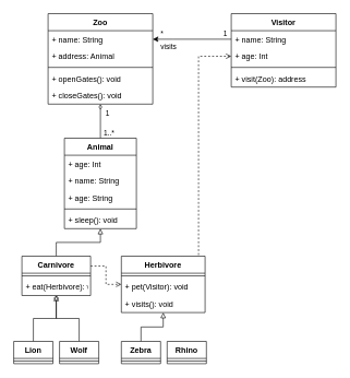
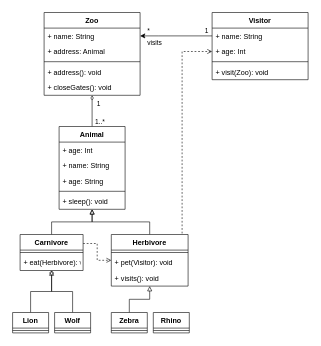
  <mxCell id="0" />
  <mxCell id="1" parent="0" />
  <mxCell id="2" value="Zoo" style="swimlane;fontStyle=1;align=center;verticalAlign=top;childLayout=stackLayout;horizontal=1;startSize=26;horizontalStack=0;resizeParent=1;resizeParentMax=0;resizeLast=0;collapsible=1;marginBottom=0;" vertex="1" parent="1"><mxGeometry x="73" y="20" width="160" height="138" as="geometry" /></mxCell>
  <mxCell id="3" value="+ name: String" style="text;strokeColor=none;fillColor=none;align=left;verticalAlign=top;spacingLeft=4;spacingRight=4;overflow=hidden;rotatable=0;points=[[0,0.5],[1,0.5]];portConstraint=eastwest;" vertex="1" parent="2"><mxGeometry y="26" width="160" height="26" as="geometry" /></mxCell>
  <mxCell id="4" value="+ address: Animal" style="text;strokeColor=none;fillColor=none;align=left;verticalAlign=top;spacingLeft=4;spacingRight=4;overflow=hidden;rotatable=0;points=[[0,0.5],[1,0.5]];portConstraint=eastwest;" vertex="1" parent="2"><mxGeometry y="52" width="160" height="26" as="geometry" /></mxCell>
  <mxCell id="5" value="" style="line;strokeWidth=1;fillColor=none;align=left;verticalAlign=middle;spacingTop=-1;spacingLeft=3;spacingRight=3;rotatable=0;labelPosition=right;points=[];portConstraint=eastwest;" vertex="1" parent="2"><mxGeometry y="78" width="160" height="8" as="geometry" /></mxCell>
- <mxCell id="6" value="+ openGates(): void" style="text;strokeColor=none;fillColor=none;align=left;verticalAlign=top;spacingLeft=4;spacingRight=4;overflow=hidden;rotatable=0;points=[[0,0.5],[1,0.5]];portConstraint=eastwest;" vertex="1" parent="2"><mxGeometry y="86" width="160" height="26" as="geometry" /></mxCell>
+ <mxCell id="6" value="+ address(): void" style="text;strokeColor=none;fillColor=none;align=left;verticalAlign=top;spacingLeft=4;spacingRight=4;overflow=hidden;rotatable=0;points=[[0,0.5],[1,0.5]];portConstraint=eastwest;" vertex="1" parent="2"><mxGeometry y="86" width="160" height="26" as="geometry" /></mxCell>
  <mxCell id="7" value="+ closeGates(): void" style="text;strokeColor=none;fillColor=none;align=left;verticalAlign=top;spacingLeft=4;spacingRight=4;overflow=hidden;rotatable=0;points=[[0,0.5],[1,0.5]];portConstraint=eastwest;" vertex="1" parent="2"><mxGeometry y="112" width="160" height="26" as="geometry" /></mxCell>
  <mxCell id="8" style="edgeStyle=orthogonalEdgeStyle;rounded=0;orthogonalLoop=1;jettySize=auto;html=1;exitX=0.5;exitY=0;exitDx=0;exitDy=0;entryX=0.5;entryY=1;entryDx=0;entryDy=0;endArrow=diamondThin;endFill=0;" edge="1" parent="1" source="11" target="2"><mxGeometry relative="1" as="geometry" /></mxCell>
  <mxCell id="9" value="1..*" style="edgeLabel;html=1;align=center;verticalAlign=middle;resizable=0;points=[];" vertex="1" connectable="0" parent="8"><mxGeometry x="-0.719" y="-1" relative="1" as="geometry"><mxPoint x="11" y="-2" as="offset" /></mxGeometry></mxCell>
  <mxCell id="10" value="1" style="edgeLabel;html=1;align=center;verticalAlign=middle;resizable=0;points=[];" vertex="1" connectable="0" parent="8"><mxGeometry x="0.29" relative="1" as="geometry"><mxPoint x="10" y="-4.9" as="offset" /></mxGeometry></mxCell>
  <mxCell id="11" value="Animal" style="swimlane;fontStyle=1;align=center;verticalAlign=top;childLayout=stackLayout;horizontal=1;startSize=26;horizontalStack=0;resizeParent=1;resizeParentMax=0;resizeLast=0;collapsible=1;marginBottom=0;" vertex="1" parent="1"><mxGeometry x="98" y="210" width="110" height="138" as="geometry" /></mxCell>
  <mxCell id="12" value="+ age: Int" style="text;strokeColor=none;fillColor=none;align=left;verticalAlign=top;spacingLeft=4;spacingRight=4;overflow=hidden;rotatable=0;points=[[0,0.5],[1,0.5]];portConstraint=eastwest;" vertex="1" parent="11"><mxGeometry y="26" width="110" height="26" as="geometry" /></mxCell>
  <mxCell id="13" value="+ name: String" style="text;strokeColor=none;fillColor=none;align=left;verticalAlign=top;spacingLeft=4;spacingRight=4;overflow=hidden;rotatable=0;points=[[0,0.5],[1,0.5]];portConstraint=eastwest;" vertex="1" parent="11"><mxGeometry y="52" width="110" height="26" as="geometry" /></mxCell>
  <mxCell id="14" value="+ age: String" style="text;strokeColor=none;fillColor=none;align=left;verticalAlign=top;spacingLeft=4;spacingRight=4;overflow=hidden;rotatable=0;points=[[0,0.5],[1,0.5]];portConstraint=eastwest;" vertex="1" parent="11"><mxGeometry y="78" width="110" height="26" as="geometry" /></mxCell>
  <mxCell id="15" value="" style="line;strokeWidth=1;fillColor=none;align=left;verticalAlign=middle;spacingTop=-1;spacingLeft=3;spacingRight=3;rotatable=0;labelPosition=right;points=[];portConstraint=eastwest;" vertex="1" parent="11"><mxGeometry y="104" width="110" height="8" as="geometry" /></mxCell>
  <mxCell id="16" value="+ sleep(): void" style="text;strokeColor=none;fillColor=none;align=left;verticalAlign=top;spacingLeft=4;spacingRight=4;overflow=hidden;rotatable=0;points=[[0,0.5],[1,0.5]];portConstraint=eastwest;" vertex="1" parent="11"><mxGeometry y="112" width="110" height="26" as="geometry" /></mxCell>
  <mxCell id="17" style="edgeStyle=orthogonalEdgeStyle;rounded=0;orthogonalLoop=1;jettySize=auto;html=1;exitX=0.5;exitY=0;exitDx=0;exitDy=0;endArrow=block;endFill=0;" edge="1" parent="1" source="19" target="11"><mxGeometry relative="1" as="geometry" /></mxCell>
  <mxCell id="18" style="edgeStyle=orthogonalEdgeStyle;rounded=0;orthogonalLoop=1;jettySize=auto;html=1;exitX=1;exitY=0.25;exitDx=0;exitDy=0;endArrow=open;endFill=0;dashed=1;" edge="1" parent="1" source="19" target="23"><mxGeometry relative="1" as="geometry" /></mxCell>
  <mxCell id="19" value="Carnivore" style="swimlane;fontStyle=1;align=center;verticalAlign=top;childLayout=stackLayout;horizontal=1;startSize=26;horizontalStack=0;resizeParent=1;resizeParentMax=0;resizeLast=0;collapsible=1;marginBottom=0;" vertex="1" parent="1"><mxGeometry x="33" y="390" width="105" height="60" as="geometry" /></mxCell>
  <mxCell id="20" value="" style="line;strokeWidth=1;fillColor=none;align=left;verticalAlign=middle;spacingTop=-1;spacingLeft=3;spacingRight=3;rotatable=0;labelPosition=right;points=[];portConstraint=eastwest;" vertex="1" parent="19"><mxGeometry y="26" width="105" height="8" as="geometry" /></mxCell>
  <mxCell id="21" value="+ eat(Herbivore): void" style="text;strokeColor=none;fillColor=none;align=left;verticalAlign=top;spacingLeft=4;spacingRight=4;overflow=hidden;rotatable=0;points=[[0,0.5],[1,0.5]];portConstraint=eastwest;" vertex="1" parent="19"><mxGeometry y="34" width="105" height="26" as="geometry" /></mxCell>
+ <mxCell id="22" style="edgeStyle=orthogonalEdgeStyle;rounded=0;orthogonalLoop=1;jettySize=auto;html=1;exitX=0.5;exitY=0;exitDx=0;exitDy=0;endArrow=block;endFill=0;" edge="1" parent="1" source="23" target="11"><mxGeometry relative="1" as="geometry" /></mxCell>
  <mxCell id="23" value="Herbivore" style="swimlane;fontStyle=1;align=center;verticalAlign=top;childLayout=stackLayout;horizontal=1;startSize=26;horizontalStack=0;resizeParent=1;resizeParentMax=0;resizeLast=0;collapsible=1;marginBottom=0;" vertex="1" parent="1"><mxGeometry x="185" y="390" width="128" height="86" as="geometry" /></mxCell>
  <mxCell id="24" value="" style="line;strokeWidth=1;fillColor=none;align=left;verticalAlign=middle;spacingTop=-1;spacingLeft=3;spacingRight=3;rotatable=0;labelPosition=right;points=[];portConstraint=eastwest;" vertex="1" parent="23"><mxGeometry y="26" width="128" height="8" as="geometry" /></mxCell>
  <mxCell id="25" value="+ pet(Visitor): void" style="text;strokeColor=none;fillColor=none;align=left;verticalAlign=top;spacingLeft=4;spacingRight=4;overflow=hidden;rotatable=0;points=[[0,0.5],[1,0.5]];portConstraint=eastwest;" vertex="1" parent="23"><mxGeometry y="34" width="128" height="26" as="geometry" /></mxCell>
  <mxCell id="26" value="+ visits(): void" style="text;strokeColor=none;fillColor=none;align=left;verticalAlign=top;spacingLeft=4;spacingRight=4;overflow=hidden;rotatable=0;points=[[0,0.5],[1,0.5]];portConstraint=eastwest;" vertex="1" parent="23"><mxGeometry y="60" width="128" height="26" as="geometry" /></mxCell>
  <mxCell id="27" style="edgeStyle=orthogonalEdgeStyle;rounded=0;orthogonalLoop=1;jettySize=auto;html=1;exitX=0.5;exitY=0;exitDx=0;exitDy=0;endArrow=block;endFill=0;" edge="1" parent="1" source="28" target="19"><mxGeometry relative="1" as="geometry" /></mxCell>
  <mxCell id="28" value="Lion" style="swimlane;fontStyle=1;align=center;verticalAlign=top;childLayout=stackLayout;horizontal=1;startSize=26;horizontalStack=0;resizeParent=1;resizeParentMax=0;resizeLast=0;collapsible=1;marginBottom=0;" vertex="1" parent="1"><mxGeometry x="20.5" y="520" width="60" height="34" as="geometry" /></mxCell>
  <mxCell id="29" value="" style="line;strokeWidth=1;fillColor=none;align=left;verticalAlign=middle;spacingTop=-1;spacingLeft=3;spacingRight=3;rotatable=0;labelPosition=right;points=[];portConstraint=eastwest;" vertex="1" parent="28"><mxGeometry y="26" width="60" height="8" as="geometry" /></mxCell>
  <mxCell id="30" style="edgeStyle=orthogonalEdgeStyle;rounded=0;orthogonalLoop=1;jettySize=auto;html=1;exitX=0.5;exitY=0;exitDx=0;exitDy=0;endArrow=diamond;endFill=0;" edge="1" parent="1" source="31" target="19"><mxGeometry relative="1" as="geometry" /></mxCell>
  <mxCell id="31" value="Wolf" style="swimlane;fontStyle=1;align=center;verticalAlign=top;childLayout=stackLayout;horizontal=1;startSize=26;horizontalStack=0;resizeParent=1;resizeParentMax=0;resizeLast=0;collapsible=1;marginBottom=0;" vertex="1" parent="1"><mxGeometry x="90.5" y="520" width="60" height="34" as="geometry" /></mxCell>
  <mxCell id="32" value="" style="line;strokeWidth=1;fillColor=none;align=left;verticalAlign=middle;spacingTop=-1;spacingLeft=3;spacingRight=3;rotatable=0;labelPosition=right;points=[];portConstraint=eastwest;" vertex="1" parent="31"><mxGeometry y="26" width="60" height="8" as="geometry" /></mxCell>
  <mxCell id="33" style="edgeStyle=orthogonalEdgeStyle;rounded=0;orthogonalLoop=1;jettySize=auto;html=1;exitX=0.5;exitY=0;exitDx=0;exitDy=0;endArrow=block;endFill=0;" edge="1" parent="1" source="34" target="23"><mxGeometry relative="1" as="geometry" /></mxCell>
  <mxCell id="34" value="Zebra" style="swimlane;fontStyle=1;align=center;verticalAlign=top;childLayout=stackLayout;horizontal=1;startSize=26;horizontalStack=0;resizeParent=1;resizeParentMax=0;resizeLast=0;collapsible=1;marginBottom=0;" vertex="1" parent="1"><mxGeometry x="185" y="520" width="60" height="34" as="geometry" /></mxCell>
  <mxCell id="35" value="" style="line;strokeWidth=1;fillColor=none;align=left;verticalAlign=middle;spacingTop=-1;spacingLeft=3;spacingRight=3;rotatable=0;labelPosition=right;points=[];portConstraint=eastwest;" vertex="1" parent="34"><mxGeometry y="26" width="60" height="8" as="geometry" /></mxCell>
  <mxCell id="36" value="Rhino" style="swimlane;fontStyle=1;align=center;verticalAlign=top;childLayout=stackLayout;horizontal=1;startSize=26;horizontalStack=0;resizeParent=1;resizeParentMax=0;resizeLast=0;collapsible=1;marginBottom=0;" vertex="1" parent="1"><mxGeometry x="255" y="520" width="60" height="34" as="geometry" /></mxCell>
  <mxCell id="37" value="" style="line;strokeWidth=1;fillColor=none;align=left;verticalAlign=middle;spacingTop=-1;spacingLeft=3;spacingRight=3;rotatable=0;labelPosition=right;points=[];portConstraint=eastwest;" vertex="1" parent="36"><mxGeometry y="26" width="60" height="8" as="geometry" /></mxCell>
  <mxCell id="38" value="Visitor" style="swimlane;fontStyle=1;align=center;verticalAlign=top;childLayout=stackLayout;horizontal=1;startSize=26;horizontalStack=0;resizeParent=1;resizeParentMax=0;resizeLast=0;collapsible=1;marginBottom=0;" vertex="1" parent="1"><mxGeometry x="353" y="20" width="160" height="112" as="geometry" /></mxCell>
  <mxCell id="39" value="+ name: String" style="text;strokeColor=none;fillColor=none;align=left;verticalAlign=top;spacingLeft=4;spacingRight=4;overflow=hidden;rotatable=0;points=[[0,0.5],[1,0.5]];portConstraint=eastwest;" vertex="1" parent="38"><mxGeometry y="26" width="160" height="26" as="geometry" /></mxCell>
  <mxCell id="40" value="+ age: Int" style="text;strokeColor=none;fillColor=none;align=left;verticalAlign=top;spacingLeft=4;spacingRight=4;overflow=hidden;rotatable=0;points=[[0,0.5],[1,0.5]];portConstraint=eastwest;" vertex="1" parent="38"><mxGeometry y="52" width="160" height="26" as="geometry" /></mxCell>
  <mxCell id="41" value="" style="line;strokeWidth=1;fillColor=none;align=left;verticalAlign=middle;spacingTop=-1;spacingLeft=3;spacingRight=3;rotatable=0;labelPosition=right;points=[];portConstraint=eastwest;" vertex="1" parent="38"><mxGeometry y="78" width="160" height="8" as="geometry" /></mxCell>
- <mxCell id="42" value="+ visit(Zoo): address" style="text;strokeColor=none;fillColor=none;align=left;verticalAlign=top;spacingLeft=4;spacingRight=4;overflow=hidden;rotatable=0;points=[[0,0.5],[1,0.5]];portConstraint=eastwest;" vertex="1" parent="38"><mxGeometry y="86" width="160" height="26" as="geometry" /></mxCell>
+ <mxCell id="42" value="+ visit(Zoo): void" style="text;strokeColor=none;fillColor=none;align=left;verticalAlign=top;spacingLeft=4;spacingRight=4;overflow=hidden;rotatable=0;points=[[0,0.5],[1,0.5]];portConstraint=eastwest;" vertex="1" parent="38"><mxGeometry y="86" width="160" height="26" as="geometry" /></mxCell>
  <mxCell id="43" style="edgeStyle=orthogonalEdgeStyle;rounded=0;orthogonalLoop=1;jettySize=auto;html=1;exitX=0;exitY=0.5;exitDx=0;exitDy=0;endArrow=classic;endFill=1;" edge="1" parent="1" source="39" target="2"><mxGeometry relative="1" as="geometry"><Array as="points"><mxPoint x="263" y="59" /><mxPoint x="263" y="59" /></Array></mxGeometry></mxCell>
  <mxCell id="44" value="1" style="edgeLabel;html=1;align=center;verticalAlign=middle;resizable=0;points=[];" vertex="1" connectable="0" parent="43"><mxGeometry x="-0.876" relative="1" as="geometry"><mxPoint x="-3" y="-9.01" as="offset" /></mxGeometry></mxCell>
  <mxCell id="45" value="visits" style="edgeLabel;html=1;align=center;verticalAlign=middle;resizable=0;points=[];" vertex="1" connectable="0" parent="43"><mxGeometry x="0.747" y="-1" relative="1" as="geometry"><mxPoint x="8.03" y="11.97" as="offset" /></mxGeometry></mxCell>
  <mxCell id="46" value="*" style="edgeLabel;html=1;align=center;verticalAlign=middle;resizable=0;points=[];" vertex="1" connectable="0" parent="43"><mxGeometry x="0.388" relative="1" as="geometry"><mxPoint x="-23.86" y="-9.03" as="offset" /></mxGeometry></mxCell>
  <mxCell id="47" style="edgeStyle=orthogonalEdgeStyle;rounded=0;orthogonalLoop=1;jettySize=auto;html=1;exitX=0;exitY=0.5;exitDx=0;exitDy=0;endArrow=none;endFill=0;dashed=1;startArrow=open;startFill=0;" edge="1" parent="1" source="40" target="23"><mxGeometry relative="1" as="geometry"><Array as="points"><mxPoint x="303" y="85" /></Array></mxGeometry></mxCell>
